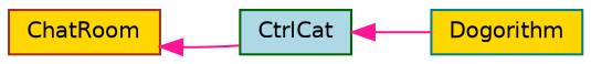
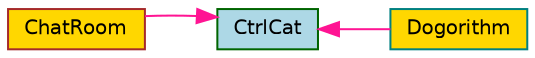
  digraph {
    rankdir=LR
    node [fillcolor=gold fontname=Helvetica fontsize=10 shape=record style=filled]
    edge [color=deeppink dir=back fontname=Helvetica fontsize=10 labelfontname=Helvetica labelfontsize=10 style=solid]
    n1 [color=brown fontcolor=black height=0.2 label=ChatRoom width=0.4]
    n2 [color=darkgreen fillcolor=lightblue height=0.2 label=CtrlCat width=0.4]
    n3 [color=teal height=0.2 label=Dogorithm width=0.4]
-   n1 -> n2
+   n2 -> n1
    n2 -> n3
  }
